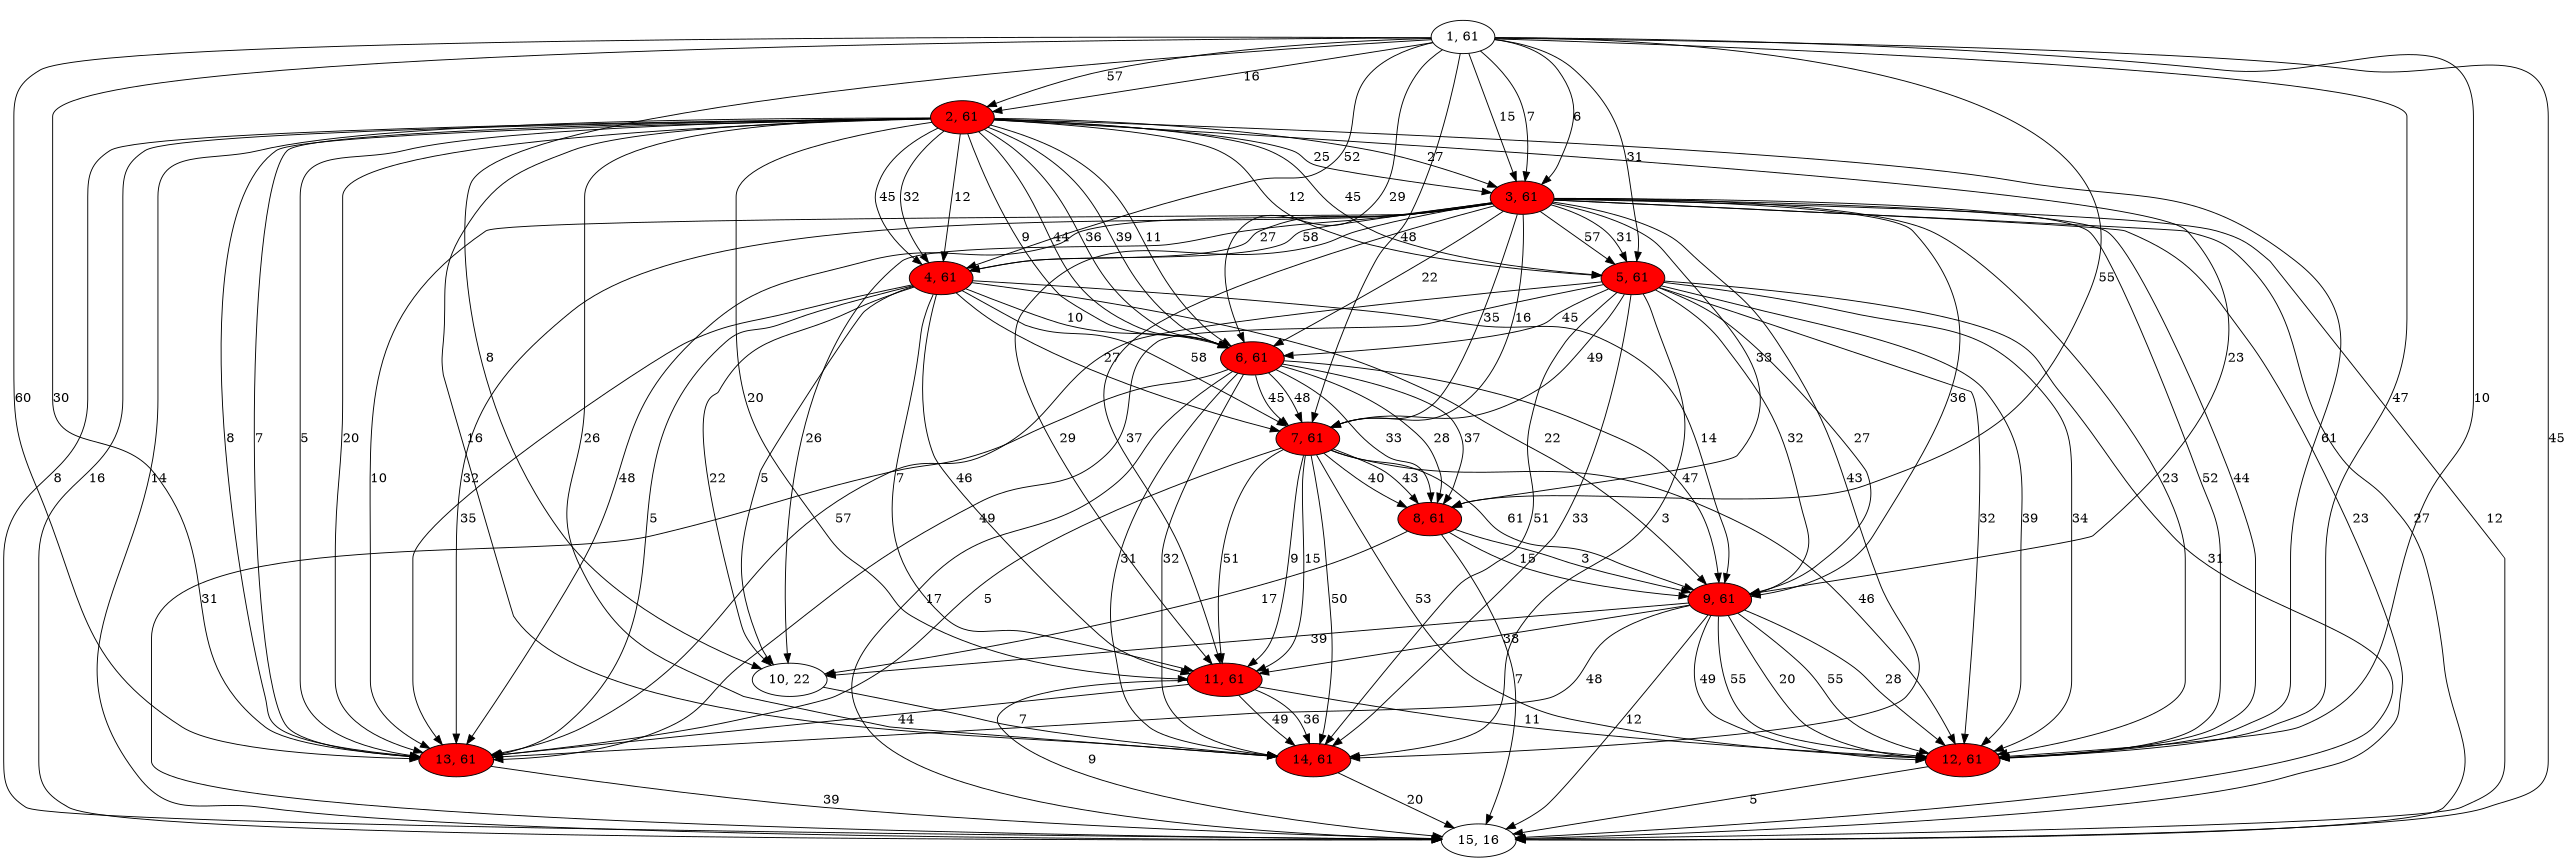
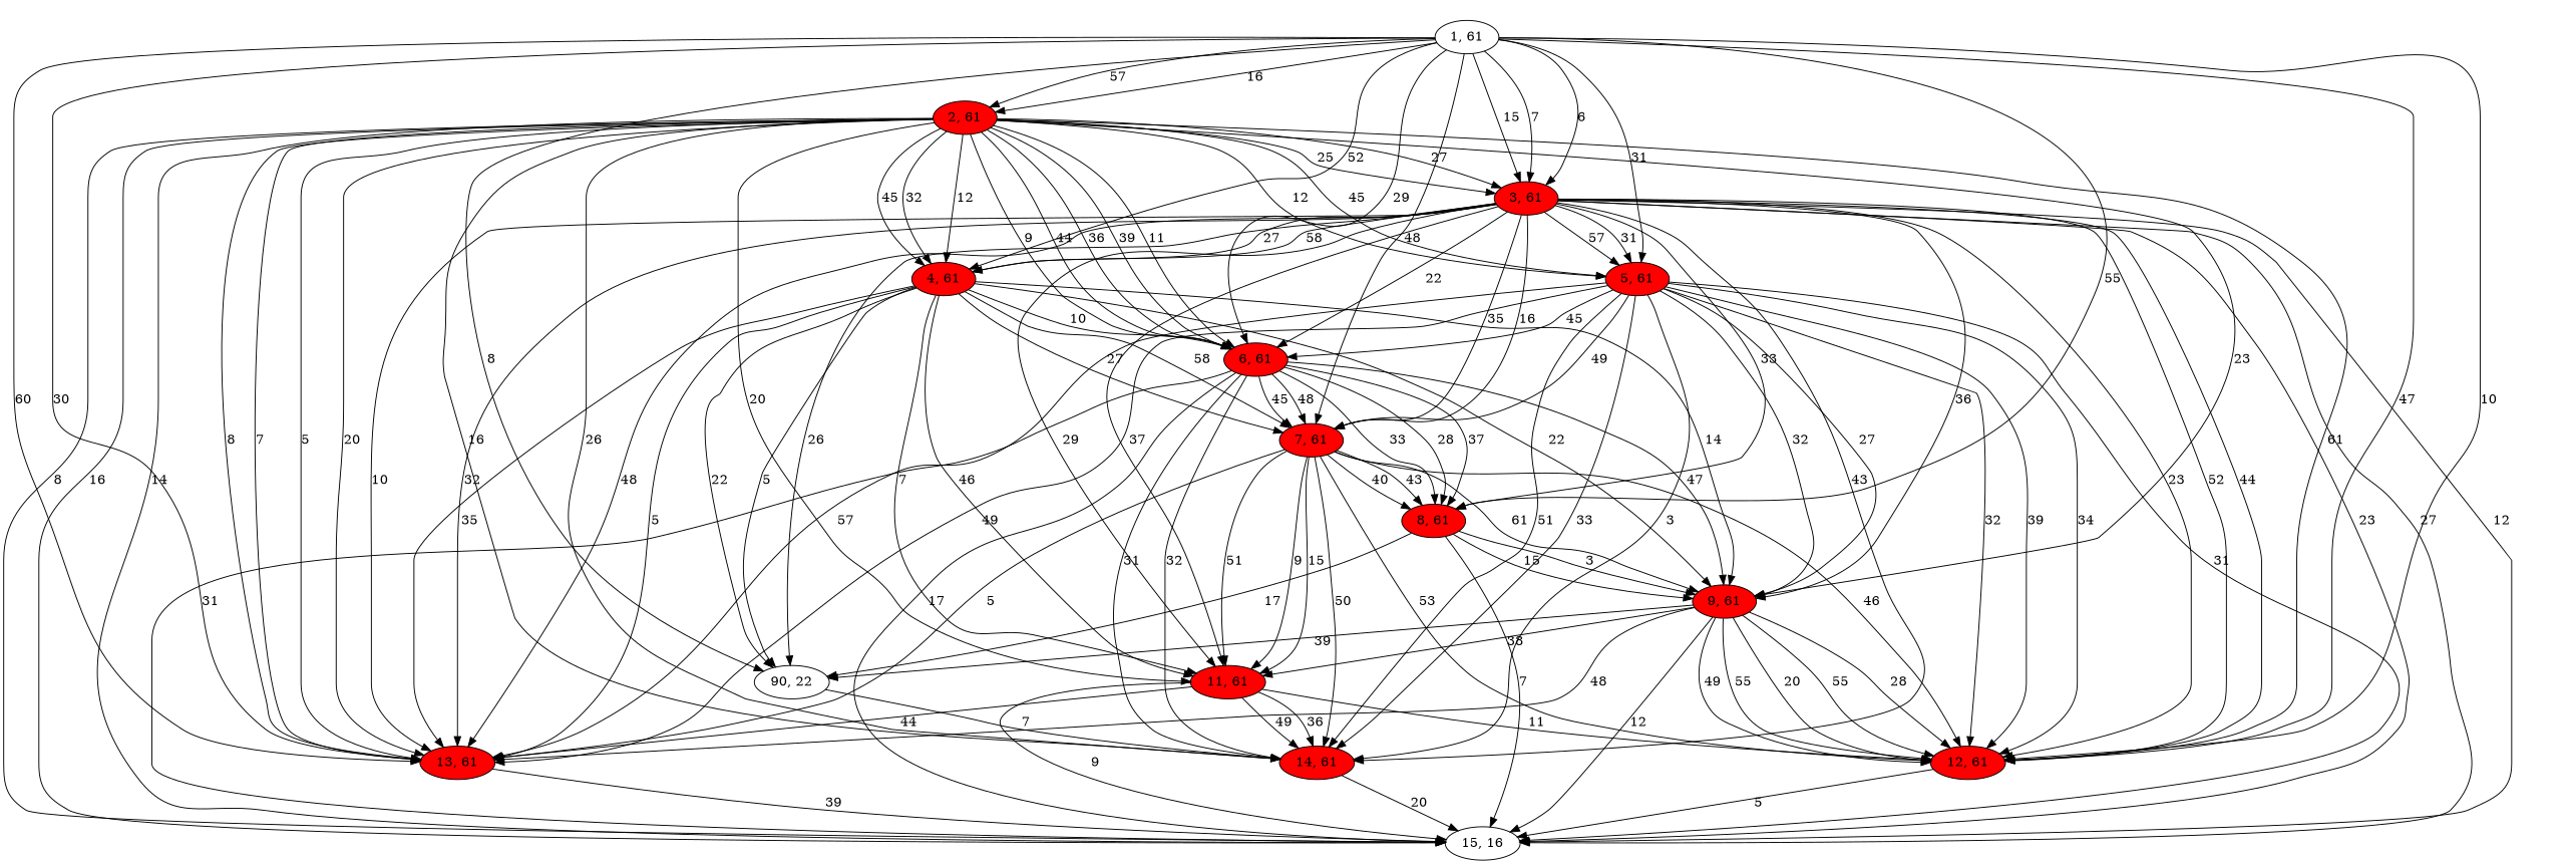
  digraph {
    node [fillcolor=red style=filled]
    n1 [label="1, 61" fillcolor="" style=""]
    n2 [label="2, 61"]
    n3 [label="3, 61"]
    n4 [label="4, 61"]
    n5 [label="5, 61"]
    n6 [label="6, 61"]
    n7 [label="7, 61"]
    n8 [label="8, 61"]
-   n9 [label="10, 22" fillcolor="" style=""]
+   n9 [label="90, 22" fillcolor="" style=""]
    n10 [label="12, 61"]
    n11 [label="13, 61"]
    n12 [label="15, 16" fillcolor="" style=""]
    n13 [label="9, 61"]
    n14 [label="11, 61"]
    n15 [label="14, 61"]
    n1 -> n2 [label=57]
    n1 -> n2 [label=16]
    n1 -> n3 [label=6]
    n1 -> n3 [label=15]
    n1 -> n3 [label=7]
    n1 -> n4 [label=52]
    n1 -> n5 [label=31]
    n1 -> n6 [label=29]
    n1 -> n7 [label=48]
    n1 -> n8 [label=55]
    n1 -> n9 [label=8]
    n1 -> n10 [label=47]
    n1 -> n10 [label=10]
    n1 -> n11 [label=60]
    n1 -> n11 [label=30]
-   n1 -> n12 [label=45]
    n2 -> n3 [label=25]
    n2 -> n3 [label=27]
    n2 -> n4 [label=32]
    n2 -> n4 [label=12]
    n2 -> n4 [label=45]
    n2 -> n5 [label=45]
    n2 -> n5 [label=12]
    n2 -> n6 [label=44]
    n2 -> n6 [label=36]
    n2 -> n6 [label=39]
    n2 -> n6 [label=11]
    n2 -> n6 [label=9]
    n2 -> n10 [label=61]
    n2 -> n11 [label=20]
    n2 -> n11 [label=7]
    n2 -> n11 [label=5]
    n2 -> n11 [label=8]
    n2 -> n12 [label=8]
    n2 -> n12 [label=16]
    n2 -> n12 [label=14]
    n2 -> n13 [label=23]
    n2 -> n14 [label=20]
    n2 -> n15 [label=16]
    n2 -> n15 [label=26]
    n3 -> n4 [label=58]
    n3 -> n4 [label=27]
    n3 -> n5 [label=57]
    n3 -> n5 [label=31]
    n3 -> n6 [label=22]
    n3 -> n7 [label=16]
    n3 -> n7 [label=35]
    n3 -> n8 [label=33]
    n3 -> n9 [label=26]
    n3 -> n10 [label=52]
    n3 -> n10 [label=23]
    n3 -> n10 [label=44]
    n3 -> n11 [label=10]
    n3 -> n11 [label=32]
    n3 -> n11 [label=48]
    n3 -> n12 [label=27]
    n3 -> n12 [label=23]
    n3 -> n12 [label=12]
    n3 -> n13 [label=36]
    n3 -> n14 [label=37]
    n3 -> n14 [label=29]
    n3 -> n15 [label=43]
    n4 -> n6 [label=10]
    n4 -> n7 [label=27]
    n4 -> n7 [label=58]
    n4 -> n9 [label=5]
    n4 -> n9 [label=22]
    n4 -> n11 [label=35]
    n4 -> n11 [label=5]
    n4 -> n13 [label=14]
    n4 -> n13 [label=22]
    n4 -> n14 [label=46]
    n4 -> n14 [label=7]
    n5 -> n6 [label=45]
    n5 -> n7 [label=49]
    n5 -> n10 [label=34]
    n5 -> n10 [label=32]
    n5 -> n10 [label=39]
    n5 -> n11 [label=49]
    n5 -> n11 [label=57]
    n5 -> n12 [label=31]
    n5 -> n13 [label=32]
    n5 -> n13 [label=27]
    n5 -> n15 [label=3]
    n5 -> n15 [label=51]
    n5 -> n15 [label=33]
    n6 -> n7 [label=45]
    n6 -> n7 [label=48]
    n6 -> n8 [label=33]
    n6 -> n8 [label=28]
    n6 -> n8 [label=37]
    n6 -> n12 [label=31]
    n6 -> n12 [label=17]
    n6 -> n13 [label=47]
    n6 -> n15 [label=31]
    n6 -> n15 [label=32]
    n7 -> n8 [label=40]
    n7 -> n8 [label=43]
    n7 -> n10 [label=53]
    n7 -> n10 [label=46]
    n7 -> n11 [label=5]
    n7 -> n13 [label=61]
    n7 -> n14 [label=51]
    n7 -> n14 [label=15]
    n7 -> n14 [label=9]
    n7 -> n15 [label=50]
    n8 -> n9 [label=17]
    n8 -> n12 [label=7]
    n8 -> n13 [label=15]
    n8 -> n13 [label=3]
    n9 -> n15 [label=7]
    n10 -> n12 [label=5]
    n11 -> n12 [label=39]
    n13 -> n9 [label=39]
    n13 -> n10 [label=55]
    n13 -> n10 [label=20]
    n13 -> n10 [label=55]
    n13 -> n10 [label=28]
    n13 -> n10 [label=49]
    n13 -> n11 [label=48]
    n13 -> n12 [label=12]
    n13 -> n14 [label=38]
    n14 -> n10 [label=11]
    n14 -> n11 [label=44]
    n14 -> n12 [label=9]
    n14 -> n15 [label=36]
    n14 -> n15 [label=49]
    n15 -> n12 [label=20]
  }
